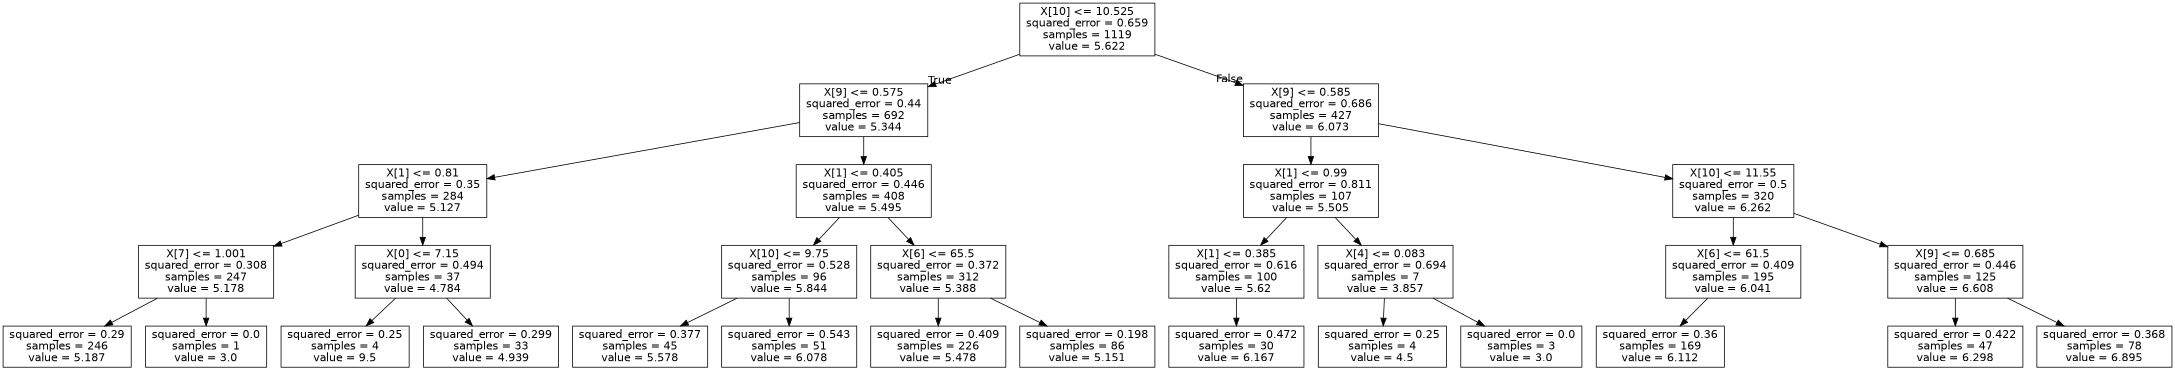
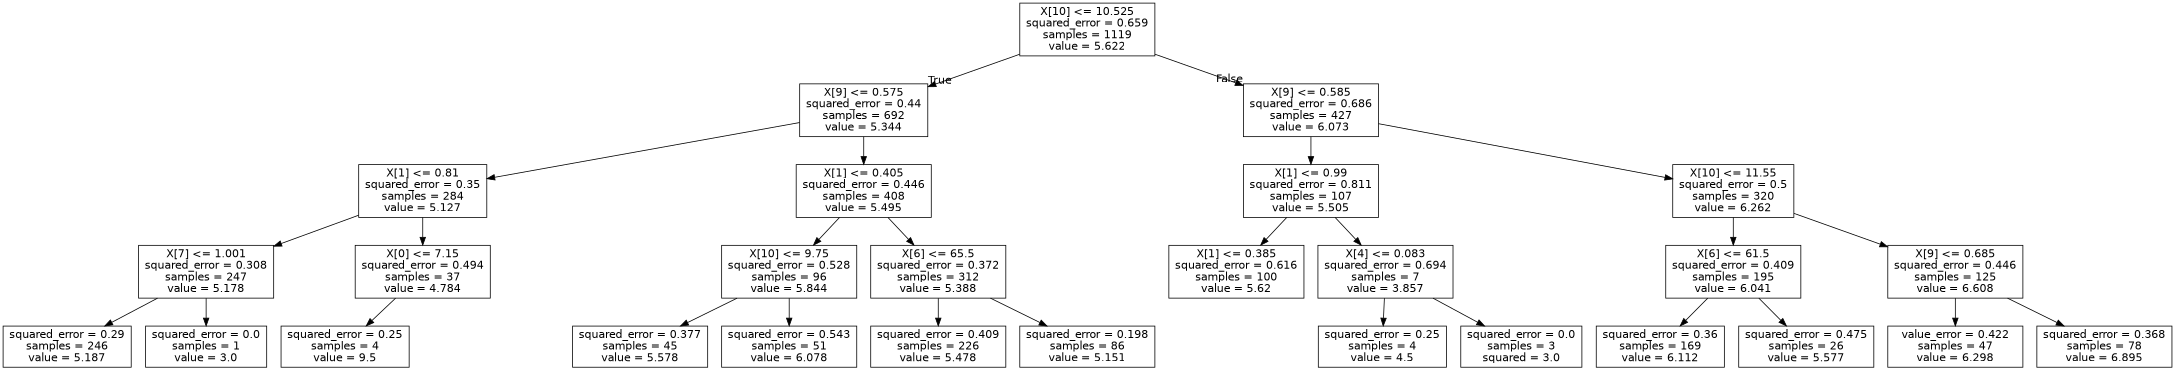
  digraph {
    node [fontname=helvetica shape=box]
    edge [fontname=helvetica]
    n1 [label="X[10] <= 10.525\nsquared_error = 0.659\nsamples = 1119\nvalue = 5.622"]
    n2 [label="X[9] <= 0.575\nsquared_error = 0.44\nsamples = 692\nvalue = 5.344"]
    n3 [label="X[9] <= 0.585\nsquared_error = 0.686\nsamples = 427\nvalue = 6.073"]
    n4 [label="X[1] <= 0.81\nsquared_error = 0.35\nsamples = 284\nvalue = 5.127"]
    n5 [label="X[1] <= 0.405\nsquared_error = 0.446\nsamples = 408\nvalue = 5.495"]
    n6 [label="X[1] <= 0.99\nsquared_error = 0.811\nsamples = 107\nvalue = 5.505"]
    n7 [label="X[10] <= 11.55\nsquared_error = 0.5\nsamples = 320\nvalue = 6.262"]
    n8 [label="X[7] <= 1.001\nsquared_error = 0.308\nsamples = 247\nvalue = 5.178"]
    n9 [label="X[0] <= 7.15\nsquared_error = 0.494\nsamples = 37\nvalue = 4.784"]
    n10 [label="X[10] <= 9.75\nsquared_error = 0.528\nsamples = 96\nvalue = 5.844"]
    n11 [label="X[6] <= 65.5\nsquared_error = 0.372\nsamples = 312\nvalue = 5.388"]
    n12 [label="squared_error = 0.29\nsamples = 246\nvalue = 5.187"]
    n13 [label="squared_error = 0.0\nsamples = 1\nvalue = 3.0"]
    n14 [label="squared_error = 0.25\nsamples = 4\nvalue = 9.5"]
-   n15 [label="squared_error = 0.299\nsamples = 33\nvalue = 4.939"]
    n16 [label="squared_error = 0.377\nsamples = 45\nvalue = 5.578"]
    n17 [label="squared_error = 0.543\nsamples = 51\nvalue = 6.078"]
    n18 [label="squared_error = 0.409\nsamples = 226\nvalue = 5.478"]
    n19 [label="squared_error = 0.198\nsamples = 86\nvalue = 5.151"]
    n20 [label="X[1] <= 0.385\nsquared_error = 0.616\nsamples = 100\nvalue = 5.62"]
    n21 [label="X[4] <= 0.083\nsquared_error = 0.694\nsamples = 7\nvalue = 3.857"]
    n22 [label="X[6] <= 61.5\nsquared_error = 0.409\nsamples = 195\nvalue = 6.041"]
    n23 [label="X[9] <= 0.685\nsquared_error = 0.446\nsamples = 125\nvalue = 6.608"]
-   n24 [label="squared_error = 0.472\nsamples = 30\nvalue = 6.167"]
    n25 [label="squared_error = 0.25\nsamples = 4\nvalue = 4.5"]
-   n26 [label="squared_error = 0.0\nsamples = 3\nvalue = 3.0"]
+   n26 [label="squared_error = 0.0\nsamples = 3\nsquared = 3.0"]
    n27 [label="squared_error = 0.36\nsamples = 169\nvalue = 6.112"]
-   n29 [label="squared_error = 0.422\nsamples = 47\nvalue = 6.298"]
+   n28 [label="squared_error = 0.475\nsamples = 26\nvalue = 5.577"]
+   n29 [label="value_error = 0.422\nsamples = 47\nvalue = 6.298"]
    n30 [label="squared_error = 0.368\nsamples = 78\nvalue = 6.895"]
    n1 -> n2 [headlabel=True labelangle=45 labeldistance=2.5]
    n1 -> n3 [headlabel=False labelangle=-45 labeldistance=2.5]
    n2 -> n4
    n2 -> n5
    n3 -> n6
    n3 -> n7
    n4 -> n8
    n4 -> n9
    n5 -> n10
    n5 -> n11
    n6 -> n20
    n6 -> n21
    n7 -> n22
    n7 -> n23
    n8 -> n12
    n8 -> n13
    n9 -> n14
-   n9 -> n15
    n10 -> n16
    n10 -> n17
    n11 -> n18
    n11 -> n19
-   n20 -> n24
    n21 -> n25
    n21 -> n26
    n22 -> n27
+   n22 -> n28
    n23 -> n29
    n23 -> n30
  }
